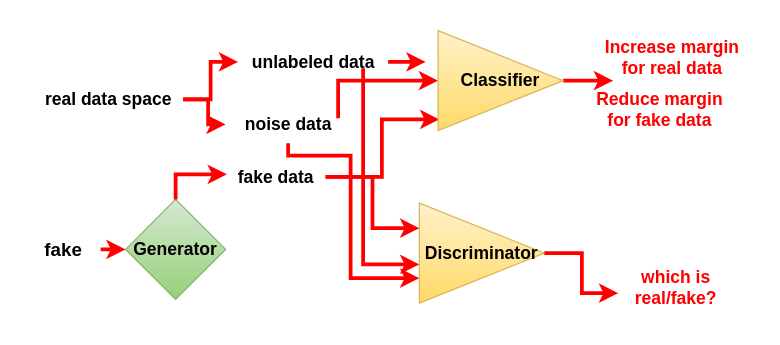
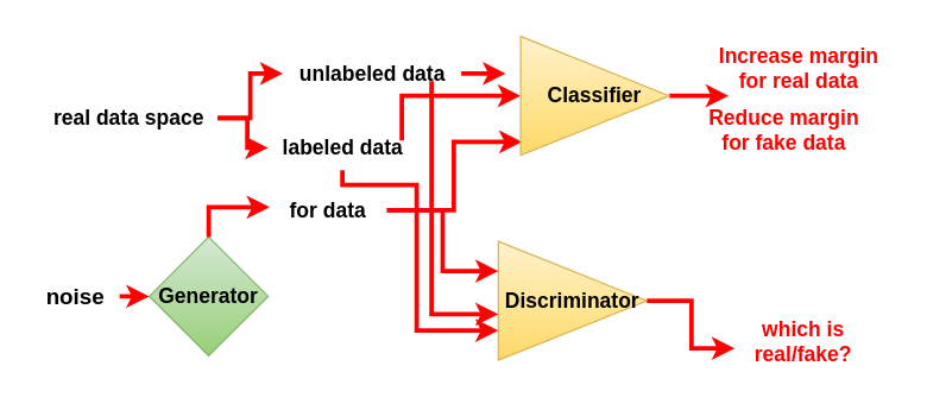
  <mxCell id="0" />
  <mxCell id="1" parent="0" />
  <mxCell id="2" value="&lt;font style=&quot;font-size: 14px;&quot;&gt;&lt;b&gt;Discriminator&lt;/b&gt;&lt;/font&gt;" style="triangle;whiteSpace=wrap;html=1;fillColor=#fff2cc;strokeColor=#d6b656;gradientColor=#ffd966;" vertex="1" parent="1"><mxGeometry x="335" y="162" width="100" height="80" as="geometry" /></mxCell>
  <mxCell id="3" value="&lt;b&gt;&lt;font style=&quot;font-size: 14px;&quot;&gt;Generator&lt;/font&gt;&lt;/b&gt;" style="rhombus;whiteSpace=wrap;html=1;fillColor=#d5e8d4;strokeColor=#82b366;gradientColor=#97d077;" vertex="1" parent="1"><mxGeometry x="100" y="159" width="80" height="80" as="geometry" /></mxCell>
  <mxCell id="4" style="edgeStyle=orthogonalEdgeStyle;rounded=0;orthogonalLoop=1;jettySize=auto;html=1;entryX=0;entryY=0.5;entryDx=0;entryDy=0;strokeWidth=3;strokeColor=#FF0000;" edge="1" parent="1" source="5" target="3"><mxGeometry relative="1" as="geometry"><Array as="points"><mxPoint x="90" y="199" /><mxPoint x="90" y="199" /></Array></mxGeometry></mxCell>
- <mxCell id="5" value="&lt;font style=&quot;font-size: 15px;&quot;&gt;&lt;b&gt;fake&lt;/b&gt;&lt;/font&gt;" style="text;html=1;align=center;verticalAlign=middle;resizable=0;points=[];autosize=1;strokeColor=none;fillColor=none;" vertex="1" parent="1"><mxGeometry x="20" y="184" width="60" height="30" as="geometry" /></mxCell>
+ <mxCell id="5" value="&lt;font style=&quot;font-size: 15px;&quot;&gt;&lt;b&gt;noise&lt;/b&gt;&lt;/font&gt;" style="text;html=1;align=center;verticalAlign=middle;resizable=0;points=[];autosize=1;strokeColor=none;fillColor=none;" vertex="1" parent="1"><mxGeometry x="20" y="184" width="60" height="30" as="geometry" /></mxCell>
  <mxCell id="6" style="edgeStyle=orthogonalEdgeStyle;rounded=0;orthogonalLoop=1;jettySize=auto;html=1;entryX=0;entryY=0.25;entryDx=0;entryDy=0;strokeWidth=3;strokeColor=#FF0000;" edge="1" parent="1" source="8" target="2"><mxGeometry relative="1" as="geometry" /></mxCell>
  <mxCell id="7" style="edgeStyle=orthogonalEdgeStyle;rounded=0;orthogonalLoop=1;jettySize=auto;html=1;entryX=0.01;entryY=0.888;entryDx=0;entryDy=0;entryPerimeter=0;strokeWidth=3;strokeColor=#FF0000;" edge="1" parent="1" source="8" target="17"><mxGeometry relative="1" as="geometry" /></mxCell>
- <mxCell id="8" value="&lt;font style=&quot;font-size: 14px;&quot;&gt;&lt;b&gt;fake data&lt;/b&gt;&lt;/font&gt;" style="text;html=1;align=center;verticalAlign=middle;resizable=0;points=[];autosize=1;strokeColor=none;fillColor=none;" vertex="1" parent="1"><mxGeometry x="180" y="126" width="80" height="30" as="geometry" /></mxCell>
+ <mxCell id="8" value="&lt;font style=&quot;font-size: 14px;&quot;&gt;&lt;b&gt;for data&lt;/b&gt;&lt;/font&gt;" style="text;html=1;align=center;verticalAlign=middle;resizable=0;points=[];autosize=1;strokeColor=none;fillColor=none;" vertex="1" parent="1"><mxGeometry x="180" y="126" width="80" height="30" as="geometry" /></mxCell>
  <mxCell id="9" style="edgeStyle=orthogonalEdgeStyle;rounded=0;orthogonalLoop=1;jettySize=auto;html=1;strokeWidth=3;strokeColor=#FF0000;" edge="1" parent="1" source="11" target="19"><mxGeometry relative="1" as="geometry" /></mxCell>
  <mxCell id="10" style="edgeStyle=orthogonalEdgeStyle;rounded=0;orthogonalLoop=1;jettySize=auto;html=1;strokeWidth=3;strokeColor=#FF0000;" edge="1" parent="1" source="11" target="14"><mxGeometry relative="1" as="geometry" /></mxCell>
  <mxCell id="11" value="&lt;font style=&quot;font-size: 14px;&quot;&gt;&lt;b&gt;real data space&lt;/b&gt;&lt;/font&gt;" style="text;html=1;align=center;verticalAlign=middle;resizable=0;points=[];autosize=1;strokeColor=none;fillColor=none;" vertex="1" parent="1"><mxGeometry x="26" y="64" width="120" height="30" as="geometry" /></mxCell>
  <mxCell id="12" style="edgeStyle=orthogonalEdgeStyle;rounded=0;orthogonalLoop=1;jettySize=auto;html=1;entryX=0;entryY=0.75;entryDx=0;entryDy=0;strokeWidth=3;strokeColor=#FF0000;" edge="1" parent="1" source="14" target="2"><mxGeometry relative="1" as="geometry"><Array as="points"><mxPoint x="230" y="124" /><mxPoint x="280" y="124" /><mxPoint x="280" y="222" /></Array></mxGeometry></mxCell>
  <mxCell id="13" style="edgeStyle=orthogonalEdgeStyle;rounded=0;orthogonalLoop=1;jettySize=auto;html=1;entryX=0;entryY=0.5;entryDx=0;entryDy=0;strokeWidth=3;strokeColor=#FF0000;" edge="1" parent="1" target="17"><mxGeometry relative="1" as="geometry"><mxPoint x="270" y="94" as="sourcePoint" /><Array as="points"><mxPoint x="270" y="64" /></Array></mxGeometry></mxCell>
- <mxCell id="14" value="&lt;font style=&quot;font-size: 14px;&quot;&gt;&lt;b&gt;noise data&lt;/b&gt;&lt;/font&gt;" style="text;html=1;align=center;verticalAlign=middle;resizable=0;points=[];autosize=1;strokeColor=none;fillColor=none;" vertex="1" parent="1"><mxGeometry x="180" y="84" width="100" height="30" as="geometry" /></mxCell>
+ <mxCell id="14" value="&lt;font style=&quot;font-size: 14px;&quot;&gt;&lt;b&gt;labeled data&lt;/b&gt;&lt;/font&gt;" style="text;html=1;align=center;verticalAlign=middle;resizable=0;points=[];autosize=1;strokeColor=none;fillColor=none;" vertex="1" parent="1"><mxGeometry x="180" y="84" width="100" height="30" as="geometry" /></mxCell>
  <mxCell id="15" value="&lt;font color=&quot;#ff0000&quot; style=&quot;font-size: 14px;&quot;&gt;&lt;b&gt;which is &lt;br&gt;real/fake?&lt;/b&gt;&lt;/font&gt;" style="text;html=1;align=center;verticalAlign=middle;resizable=0;points=[];autosize=1;strokeColor=none;fillColor=none;" vertex="1" parent="1"><mxGeometry x="495" y="204" width="90" height="50" as="geometry" /></mxCell>
  <mxCell id="16" style="edgeStyle=orthogonalEdgeStyle;rounded=0;orthogonalLoop=1;jettySize=auto;html=1;strokeColor=#FF0000;strokeWidth=3;" edge="1" parent="1" source="17"><mxGeometry relative="1" as="geometry"><mxPoint x="490" y="64" as="targetPoint" /></mxGeometry></mxCell>
  <mxCell id="17" value="&lt;font style=&quot;font-size: 14px;&quot;&gt;&lt;b&gt;Classifier&lt;/b&gt;&lt;/font&gt;" style="triangle;whiteSpace=wrap;html=1;fillColor=#fff2cc;strokeColor=#d6b656;gradientColor=#ffd966;" vertex="1" parent="1"><mxGeometry x="350" y="24" width="100" height="80" as="geometry" /></mxCell>
  <mxCell id="18" style="edgeStyle=orthogonalEdgeStyle;rounded=0;orthogonalLoop=1;jettySize=auto;html=1;strokeWidth=3;strokeColor=#FF0000;" edge="1" parent="1" source="19"><mxGeometry relative="1" as="geometry"><mxPoint x="340" y="49" as="targetPoint" /></mxGeometry></mxCell>
  <mxCell id="19" value="&lt;font&gt;&lt;b&gt;&lt;span style=&quot;font-size: 14px;&quot;&gt;unlabeled data&lt;/span&gt;&lt;/b&gt;&lt;/font&gt;" style="text;html=1;align=center;verticalAlign=middle;resizable=0;points=[];autosize=1;strokeColor=none;fillColor=none;" vertex="1" parent="1"><mxGeometry x="190" y="34" width="120" height="30" as="geometry" /></mxCell>
  <mxCell id="20" style="edgeStyle=orthogonalEdgeStyle;rounded=0;orthogonalLoop=1;jettySize=auto;html=1;exitX=0.5;exitY=0;exitDx=0;exitDy=0;entryX=0.013;entryY=0.433;entryDx=0;entryDy=0;entryPerimeter=0;strokeWidth=3;strokeColor=#FF0000;" edge="1" parent="1" source="3" target="8"><mxGeometry relative="1" as="geometry" /></mxCell>
  <mxCell id="21" style="edgeStyle=orthogonalEdgeStyle;rounded=0;orthogonalLoop=1;jettySize=auto;html=1;entryX=0;entryY=0.613;entryDx=0;entryDy=0;entryPerimeter=0;strokeWidth=3;strokeColor=#FF0000;" edge="1" parent="1" target="2"><mxGeometry relative="1" as="geometry"><mxPoint x="290" y="54" as="sourcePoint" /><Array as="points"><mxPoint x="290" y="211" /></Array></mxGeometry></mxCell>
  <mxCell id="22" style="edgeStyle=orthogonalEdgeStyle;rounded=0;orthogonalLoop=1;jettySize=auto;html=1;entryX=-0.01;entryY=0.6;entryDx=0;entryDy=0;entryPerimeter=0;strokeWidth=3;strokeColor=#FF0000;" edge="1" parent="1" source="2" target="15"><mxGeometry relative="1" as="geometry" /></mxCell>
  <mxCell id="23" value="&lt;font color=&quot;#ff0000&quot;&gt;&lt;span style=&quot;caret-color: rgb(255, 0, 0); font-size: 14px;&quot;&gt;&lt;b&gt;Increase margin &lt;br&gt;for real data&lt;/b&gt;&lt;/span&gt;&lt;/font&gt;" style="text;html=1;align=center;verticalAlign=middle;resizable=0;points=[];autosize=1;strokeColor=none;fillColor=none;" vertex="1" parent="1"><mxGeometry x="472" y="20" width="130" height="50" as="geometry" /></mxCell>
  <mxCell id="24" value="&lt;font color=&quot;#ff0000&quot;&gt;&lt;span style=&quot;caret-color: rgb(255, 0, 0); font-size: 14px;&quot;&gt;&lt;b&gt;Reduce margin &lt;br&gt;for fake data&lt;/b&gt;&lt;/span&gt;&lt;/font&gt;" style="text;html=1;align=center;verticalAlign=middle;resizable=0;points=[];autosize=1;strokeColor=none;fillColor=none;" vertex="1" parent="1"><mxGeometry x="467" y="62" width="120" height="50" as="geometry" /></mxCell>
